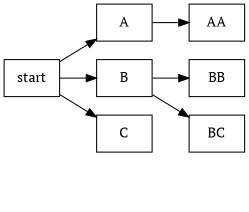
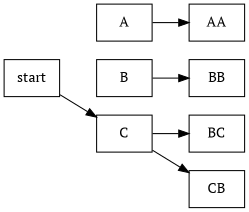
  digraph {
    fontname="PT Serif"
    rankdir=LR
    node [fontname="PT Serif" shape=box]
    edge [fontname="PT Serif"]
    n1 [label=start]
    n2 [label=A]
    n3 [label=B]
    n4 [label=C]
    n5 [label=AA]
    n6 [label=BB]
    n7 [label=BC]
-   n1 -> n2
-   n1 -> n3
+   n8 [label=CB]
    n1 -> n4
    n2 -> n5
    n3 -> n6
-   n3 -> n7
+   n4 -> n7
+   n4 -> n8
  }
